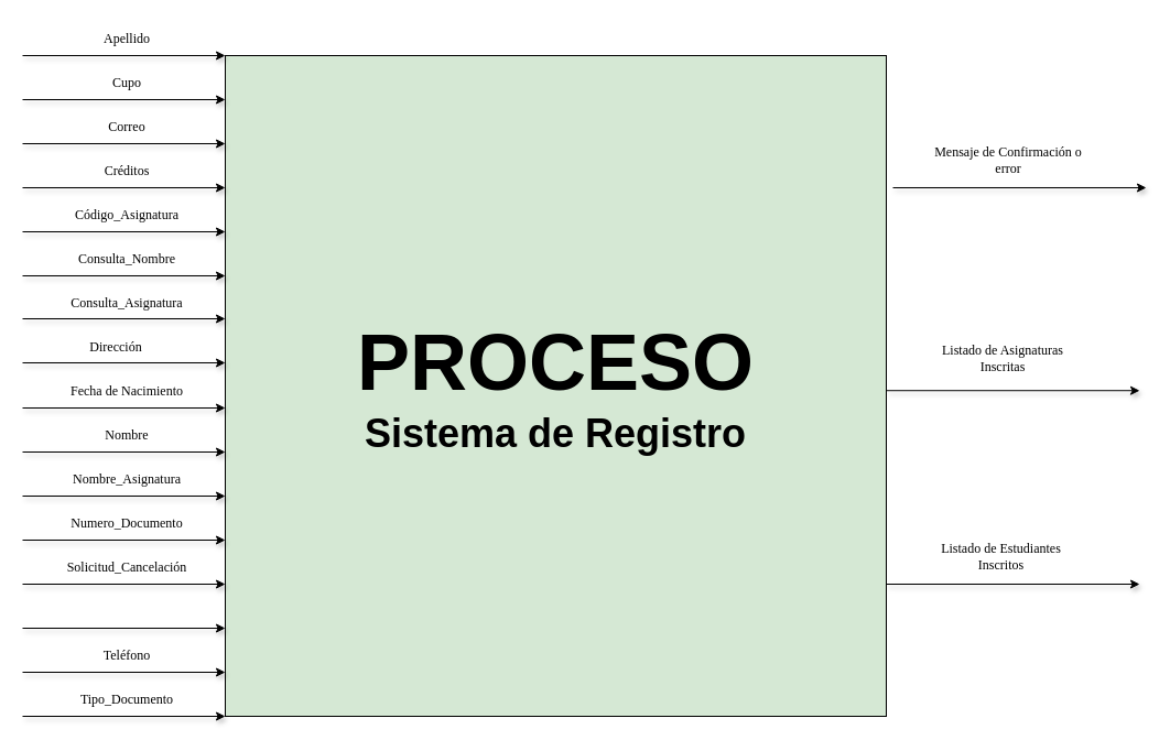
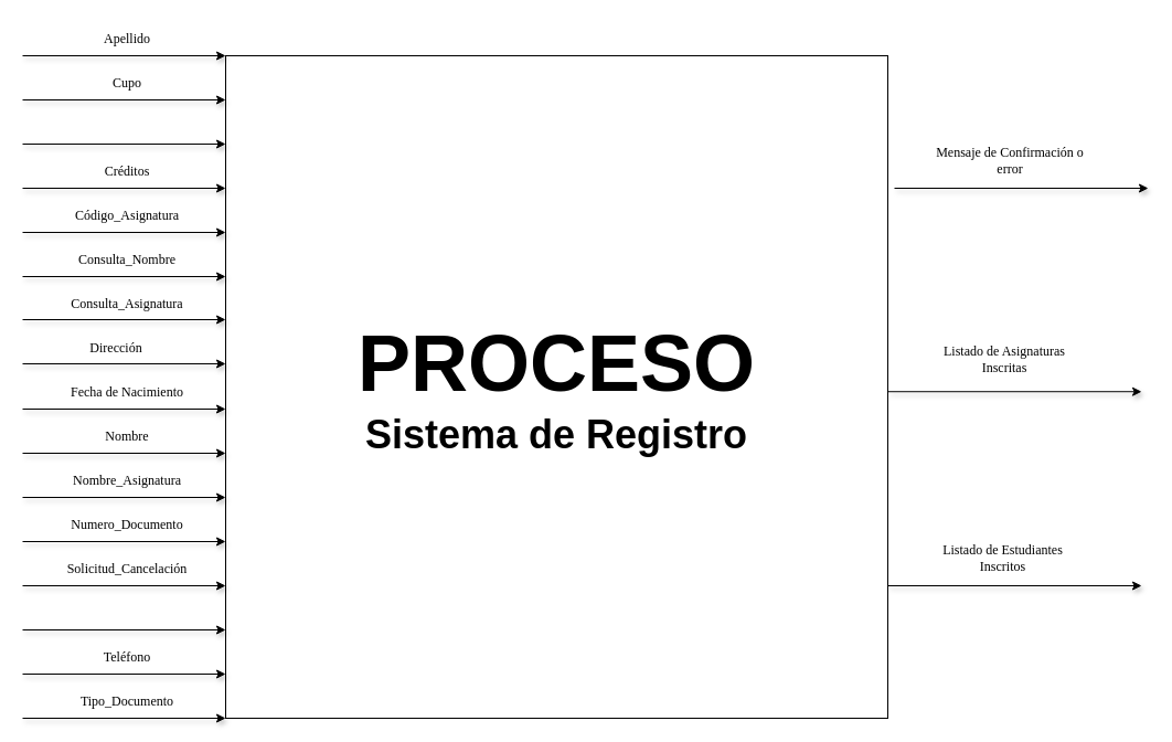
  <mxCell id="0" />
  <mxCell id="1" parent="0" />
- <mxCell id="2" value="&lt;b&gt;&lt;font style=&quot;font-size: 72px; color: rgb(0, 0, 0);&quot;&gt;PROCESO&lt;/font&gt;&lt;/b&gt;&lt;div&gt;&lt;b&gt;&lt;font style=&quot;color: rgb(0, 0, 0); font-size: 36px;&quot;&gt;Sistema de Registro&lt;/font&gt;&lt;/b&gt;&lt;/div&gt;" style="whiteSpace=wrap;html=1;aspect=fixed;fillColor=#d5e8d4;" parent="1" vertex="1"><mxGeometry x="204" y="50" width="600" height="600" as="geometry" /></mxCell>
+ <mxCell id="2" value="&lt;b&gt;&lt;font style=&quot;font-size: 72px; color: rgb(0, 0, 0);&quot;&gt;PROCESO&lt;/font&gt;&lt;/b&gt;&lt;div&gt;&lt;b&gt;&lt;font style=&quot;color: rgb(0, 0, 0); font-size: 36px;&quot;&gt;Sistema de Registro&lt;/font&gt;&lt;/b&gt;&lt;/div&gt;" style="whiteSpace=wrap;html=1;aspect=fixed;fillColor=#FFFFFF;" parent="1" vertex="1"><mxGeometry x="204" y="50" width="600" height="600" as="geometry" /></mxCell>
  <mxCell id="3" value="&lt;font face=&quot;Verdana&quot;&gt;Mensaje de Confirmación o error&lt;/font&gt;" style="text;html=1;align=center;verticalAlign=middle;whiteSpace=wrap;rounded=0;shadow=1;" parent="1" vertex="1"><mxGeometry x="840" y="130" width="150" height="30" as="geometry" /></mxCell>
  <mxCell id="4" value="&lt;font face=&quot;Verdana&quot;&gt;Listado de Asignaturas Inscritas&lt;/font&gt;" style="text;html=1;align=center;verticalAlign=middle;whiteSpace=wrap;rounded=0;shadow=1;" parent="1" vertex="1"><mxGeometry x="840" y="320" width="140" height="10" as="geometry" /></mxCell>
  <mxCell id="5" value="&lt;font face=&quot;Verdana&quot;&gt;Listado de Estudiantes&amp;nbsp; Inscritos&amp;nbsp;&lt;/font&gt;" style="text;html=1;align=center;verticalAlign=middle;whiteSpace=wrap;rounded=0;shadow=1;" parent="1" vertex="1"><mxGeometry x="840" y="495" width="140" height="20" as="geometry" /></mxCell>
  <mxCell id="6" value="" style="endArrow=classic;html=1;rounded=0;shadow=1;" parent="1" edge="1"><mxGeometry width="50" height="50" relative="1" as="geometry"><mxPoint x="810" y="170" as="sourcePoint" /><mxPoint x="1040" y="170" as="targetPoint" /></mxGeometry></mxCell>
  <mxCell id="7" value="" style="endArrow=classic;html=1;rounded=0;shadow=1;" parent="1" edge="1"><mxGeometry width="50" height="50" relative="1" as="geometry"><mxPoint x="804" y="354.23" as="sourcePoint" /><mxPoint x="1034" y="354.23" as="targetPoint" /></mxGeometry></mxCell>
  <mxCell id="8" value="" style="endArrow=classic;html=1;rounded=0;shadow=1;" parent="1" edge="1"><mxGeometry width="50" height="50" relative="1" as="geometry"><mxPoint x="804" y="530" as="sourcePoint" /><mxPoint x="1034" y="530" as="targetPoint" /></mxGeometry></mxCell>
- <mxCell id="9" value="&lt;font face=&quot;Verdana&quot;&gt;Correo&lt;/font&gt;" style="text;html=1;align=center;verticalAlign=middle;whiteSpace=wrap;rounded=0;shadow=1;" parent="1" vertex="1"><mxGeometry x="40" y="100" width="150" height="30" as="geometry" /></mxCell>
  <mxCell id="10" value="&lt;font face=&quot;Verdana&quot;&gt;Nombre&lt;/font&gt;" style="text;html=1;align=center;verticalAlign=middle;whiteSpace=wrap;rounded=0;shadow=1;" parent="1" vertex="1"><mxGeometry x="40" y="380" width="150" height="30" as="geometry" /></mxCell>
  <mxCell id="11" value="&lt;font face=&quot;Verdana&quot;&gt;Dirección&lt;/font&gt;" style="text;html=1;align=center;verticalAlign=middle;whiteSpace=wrap;rounded=0;shadow=1;" parent="1" vertex="1"><mxGeometry x="30" y="300" width="150" height="30" as="geometry" /></mxCell>
  <mxCell id="12" value="&lt;font face=&quot;Verdana&quot;&gt;Fecha de Nacimiento&lt;/font&gt;" style="text;html=1;align=center;verticalAlign=middle;whiteSpace=wrap;rounded=0;shadow=1;" parent="1" vertex="1"><mxGeometry x="40" y="340" width="150" height="30" as="geometry" /></mxCell>
  <mxCell id="13" value="&lt;font face=&quot;Verdana&quot;&gt;Teléfono&lt;/font&gt;" style="text;html=1;align=center;verticalAlign=middle;whiteSpace=wrap;rounded=0;shadow=1;" parent="1" vertex="1"><mxGeometry x="40" y="580" width="150" height="30" as="geometry" /></mxCell>
  <mxCell id="14" value="&lt;font face=&quot;Verdana&quot;&gt;Código_Asignatura&lt;/font&gt;" style="text;html=1;align=center;verticalAlign=middle;whiteSpace=wrap;rounded=0;shadow=1;" parent="1" vertex="1"><mxGeometry x="40" y="180" width="150" height="30" as="geometry" /></mxCell>
  <mxCell id="15" value="&lt;font face=&quot;Verdana&quot;&gt;Nombre_Asignatura&lt;/font&gt;" style="text;html=1;align=center;verticalAlign=middle;whiteSpace=wrap;rounded=0;shadow=1;" parent="1" vertex="1"><mxGeometry x="40" y="420" width="150" height="30" as="geometry" /></mxCell>
  <mxCell id="16" value="&lt;font face=&quot;Verdana&quot;&gt;Apellido&lt;/font&gt;" style="text;html=1;align=center;verticalAlign=middle;whiteSpace=wrap;rounded=0;shadow=1;" parent="1" vertex="1"><mxGeometry x="40" y="20" width="150" height="30" as="geometry" /></mxCell>
  <mxCell id="17" value="&lt;font face=&quot;Verdana&quot;&gt;Numero_Documento&lt;/font&gt;" style="text;html=1;align=center;verticalAlign=middle;whiteSpace=wrap;rounded=0;shadow=1;" parent="1" vertex="1"><mxGeometry x="40" y="460" width="150" height="30" as="geometry" /></mxCell>
  <mxCell id="18" value="&lt;font face=&quot;Verdana&quot;&gt;Tipo_Documento&lt;/font&gt;" style="text;html=1;align=center;verticalAlign=middle;whiteSpace=wrap;rounded=0;shadow=1;" parent="1" vertex="1"><mxGeometry x="40" y="620" width="150" height="30" as="geometry" /></mxCell>
  <mxCell id="19" value="&lt;font face=&quot;Verdana&quot;&gt;Créditos&lt;/font&gt;" style="text;html=1;align=center;verticalAlign=middle;whiteSpace=wrap;rounded=0;shadow=1;" parent="1" vertex="1"><mxGeometry x="40" y="140" width="150" height="30" as="geometry" /></mxCell>
  <mxCell id="20" value="&lt;font face=&quot;Verdana&quot;&gt;Cupo&lt;/font&gt;" style="text;html=1;align=center;verticalAlign=middle;whiteSpace=wrap;rounded=0;shadow=1;" parent="1" vertex="1"><mxGeometry x="40" y="60" width="150" height="30" as="geometry" /></mxCell>
  <mxCell id="21" value="&lt;font face=&quot;Verdana&quot;&gt;Solicitud_Cancelación&lt;/font&gt;" style="text;html=1;align=center;verticalAlign=middle;whiteSpace=wrap;rounded=0;shadow=1;" parent="1" vertex="1"><mxGeometry x="40" y="500" width="150" height="30" as="geometry" /></mxCell>
  <mxCell id="22" value="&lt;font face=&quot;Verdana&quot;&gt;Consulta_Nombre&lt;/font&gt;" style="text;html=1;align=center;verticalAlign=middle;whiteSpace=wrap;rounded=0;shadow=1;" parent="1" vertex="1"><mxGeometry x="40" y="220" width="150" height="30" as="geometry" /></mxCell>
  <mxCell id="23" value="&lt;font face=&quot;Verdana&quot;&gt;Consulta_Asignatura&lt;/font&gt;" style="text;html=1;align=center;verticalAlign=middle;whiteSpace=wrap;rounded=0;shadow=1;" parent="1" vertex="1"><mxGeometry x="40" y="260" width="150" height="30" as="geometry" /></mxCell>
  <mxCell id="24" value="" style="endArrow=classic;html=1;rounded=0;shadow=1;" parent="1" edge="1"><mxGeometry width="50" height="50" relative="1" as="geometry"><mxPoint x="20" y="50" as="sourcePoint" /><mxPoint x="204" y="50" as="targetPoint" /></mxGeometry></mxCell>
  <mxCell id="25" value="" style="endArrow=classic;html=1;rounded=0;shadow=1;" parent="1" edge="1"><mxGeometry width="50" height="50" relative="1" as="geometry"><mxPoint x="20" y="90" as="sourcePoint" /><mxPoint x="204" y="90" as="targetPoint" /></mxGeometry></mxCell>
  <mxCell id="26" value="" style="endArrow=classic;html=1;rounded=0;shadow=1;" parent="1" edge="1"><mxGeometry width="50" height="50" relative="1" as="geometry"><mxPoint x="20" y="130" as="sourcePoint" /><mxPoint x="204" y="130" as="targetPoint" /></mxGeometry></mxCell>
  <mxCell id="27" value="" style="endArrow=classic;html=1;rounded=0;shadow=1;" parent="1" edge="1"><mxGeometry width="50" height="50" relative="1" as="geometry"><mxPoint x="20" y="170" as="sourcePoint" /><mxPoint x="204" y="170" as="targetPoint" /></mxGeometry></mxCell>
  <mxCell id="28" value="" style="endArrow=classic;html=1;rounded=0;shadow=1;" parent="1" edge="1"><mxGeometry width="50" height="50" relative="1" as="geometry"><mxPoint x="20" y="210" as="sourcePoint" /><mxPoint x="204" y="210" as="targetPoint" /></mxGeometry></mxCell>
  <mxCell id="29" value="" style="endArrow=classic;html=1;rounded=0;shadow=1;" parent="1" edge="1"><mxGeometry width="50" height="50" relative="1" as="geometry"><mxPoint x="20" y="250" as="sourcePoint" /><mxPoint x="204" y="250" as="targetPoint" /></mxGeometry></mxCell>
  <mxCell id="30" value="" style="endArrow=classic;html=1;rounded=0;shadow=1;" parent="1" edge="1"><mxGeometry width="50" height="50" relative="1" as="geometry"><mxPoint x="20" y="289" as="sourcePoint" /><mxPoint x="204" y="289" as="targetPoint" /></mxGeometry></mxCell>
  <mxCell id="31" value="" style="endArrow=classic;html=1;rounded=0;shadow=1;" parent="1" edge="1"><mxGeometry width="50" height="50" relative="1" as="geometry"><mxPoint x="20" y="329" as="sourcePoint" /><mxPoint x="204" y="329" as="targetPoint" /></mxGeometry></mxCell>
  <mxCell id="32" value="" style="endArrow=classic;html=1;rounded=0;shadow=1;" parent="1" edge="1"><mxGeometry width="50" height="50" relative="1" as="geometry"><mxPoint x="20" y="370" as="sourcePoint" /><mxPoint x="204" y="370" as="targetPoint" /></mxGeometry></mxCell>
  <mxCell id="33" value="" style="endArrow=classic;html=1;rounded=0;shadow=1;" parent="1" edge="1"><mxGeometry width="50" height="50" relative="1" as="geometry"><mxPoint x="20" y="410" as="sourcePoint" /><mxPoint x="204" y="410" as="targetPoint" /></mxGeometry></mxCell>
  <mxCell id="34" value="" style="endArrow=classic;html=1;rounded=0;shadow=1;" parent="1" edge="1"><mxGeometry width="50" height="50" relative="1" as="geometry"><mxPoint x="20" y="450" as="sourcePoint" /><mxPoint x="204" y="450" as="targetPoint" /></mxGeometry></mxCell>
  <mxCell id="35" value="" style="endArrow=classic;html=1;rounded=0;shadow=1;" parent="1" edge="1"><mxGeometry width="50" height="50" relative="1" as="geometry"><mxPoint x="20" y="490" as="sourcePoint" /><mxPoint x="204" y="490" as="targetPoint" /></mxGeometry></mxCell>
  <mxCell id="36" value="" style="endArrow=classic;html=1;rounded=0;shadow=1;" parent="1" edge="1"><mxGeometry width="50" height="50" relative="1" as="geometry"><mxPoint x="20" y="530" as="sourcePoint" /><mxPoint x="204" y="530" as="targetPoint" /></mxGeometry></mxCell>
  <mxCell id="37" value="" style="endArrow=classic;html=1;rounded=0;shadow=1;" parent="1" edge="1"><mxGeometry width="50" height="50" relative="1" as="geometry"><mxPoint x="20" y="570" as="sourcePoint" /><mxPoint x="204" y="570" as="targetPoint" /></mxGeometry></mxCell>
  <mxCell id="38" value="" style="endArrow=classic;html=1;rounded=0;shadow=1;" parent="1" edge="1"><mxGeometry width="50" height="50" relative="1" as="geometry"><mxPoint x="20" y="610" as="sourcePoint" /><mxPoint x="204" y="610" as="targetPoint" /></mxGeometry></mxCell>
  <mxCell id="39" value="" style="endArrow=classic;html=1;rounded=0;shadow=1;" parent="1" edge="1"><mxGeometry width="50" height="50" relative="1" as="geometry"><mxPoint x="20" y="650" as="sourcePoint" /><mxPoint x="204" y="650" as="targetPoint" /></mxGeometry></mxCell>
